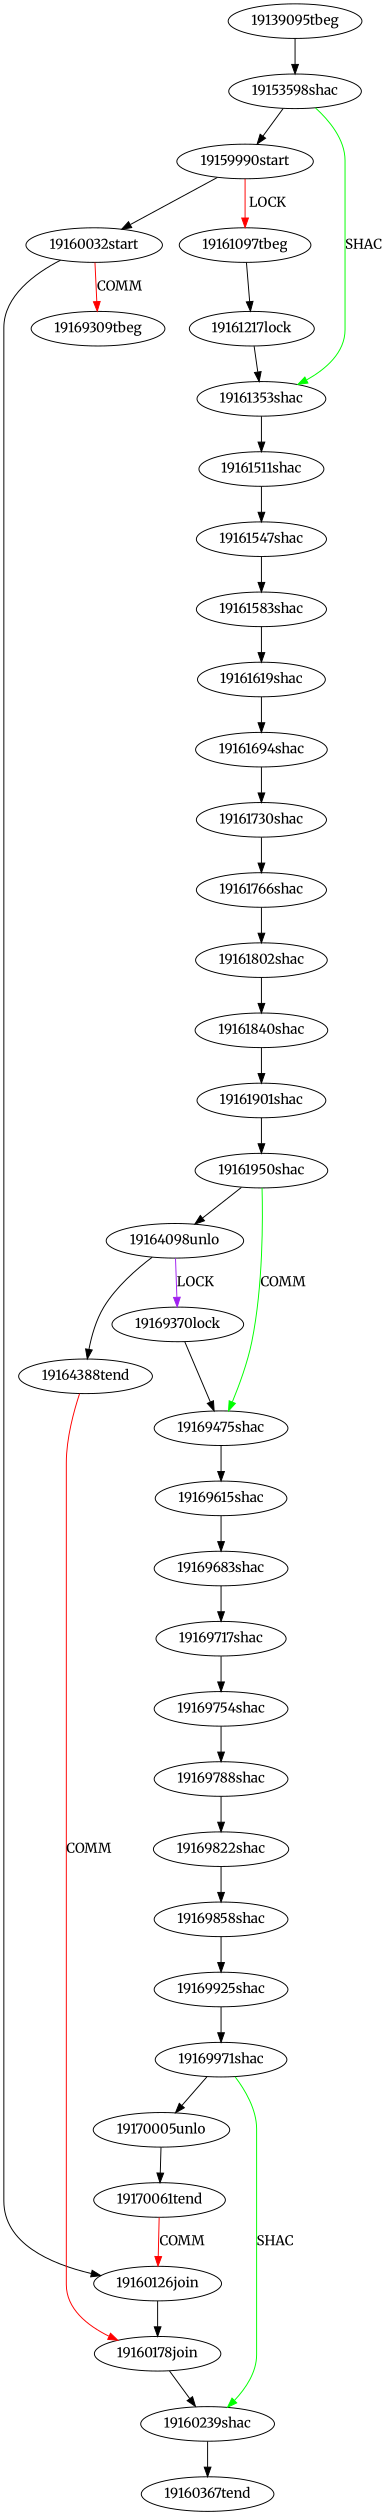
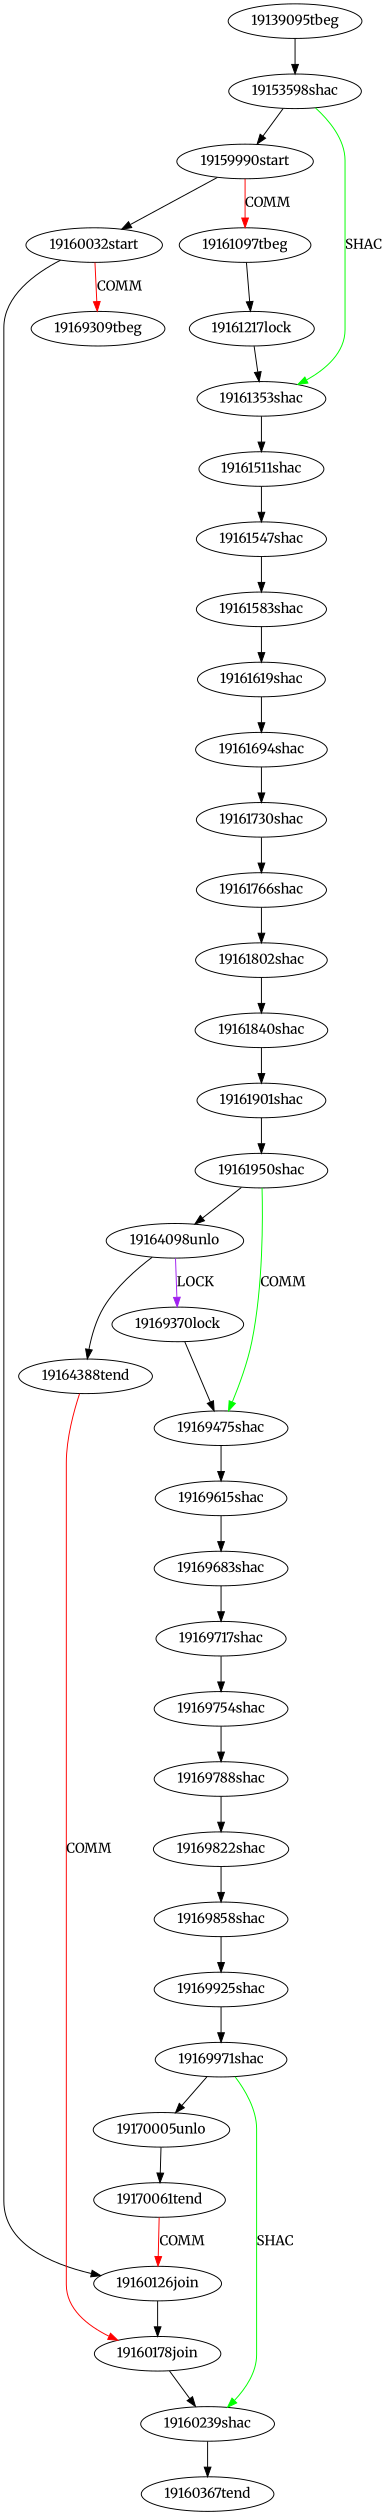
  digraph {
    fontname=Merriweather
    node [fontname=Merriweather]
    edge [color=black fontname=Merriweather]
    "19139095tbeg"
    "19153598shac"
    "19159990start"
    "19161353shac"
    "19160032start"
    "19161097tbeg"
    "19161511shac"
    "19169309tbeg"
    "19160126join"
    "19161217lock"
    "19160178join"
    "19169370lock"
    "19169475shac"
    "19161547shac"
    "19161583shac"
    "19161619shac"
    "19161694shac"
    "19161730shac"
    "19161766shac"
    "19161802shac"
    "19161840shac"
    "19161901shac"
    "19161950shac"
    "19164098unlo"
    "19164388tend"
    "19169615shac"
    "19160239shac"
    "19169683shac"
    "19169717shac"
    "19169754shac"
    "19169788shac"
    "19169822shac"
    "19169858shac"
    "19169925shac"
    "19169971shac"
    "19170005unlo"
    "19170061tend"
    "19160367tend"
    "19139095tbeg" -> "19153598shac"
    "19153598shac" -> "19159990start"
    "19153598shac" -> "19161353shac" [color=green label=SHAC]
    "19159990start" -> "19160032start"
-   "19159990start" -> "19161097tbeg" [color=red label=LOCK]
+   "19159990start" -> "19161097tbeg" [color=red label=COMM]
    "19161353shac" -> "19161511shac"
    "19160032start" -> "19169309tbeg" [color=red label=COMM]
    "19160032start" -> "19160126join"
    "19161097tbeg" -> "19161217lock"
    "19161511shac" -> "19161547shac"
    "19160126join" -> "19160178join"
    "19161217lock" -> "19161353shac"
    "19160178join" -> "19160239shac"
    "19169370lock" -> "19169475shac"
    "19169475shac" -> "19169615shac"
    "19161547shac" -> "19161583shac"
    "19161583shac" -> "19161619shac"
    "19161619shac" -> "19161694shac"
    "19161694shac" -> "19161730shac"
    "19161730shac" -> "19161766shac"
    "19161766shac" -> "19161802shac"
    "19161802shac" -> "19161840shac"
    "19161840shac" -> "19161901shac"
    "19161901shac" -> "19161950shac"
    "19161950shac" -> "19169475shac" [color=green label=COMM]
    "19161950shac" -> "19164098unlo"
    "19164098unlo" -> "19169370lock" [color=purple label=LOCK]
    "19164098unlo" -> "19164388tend"
    "19164388tend" -> "19160178join" [color=red label=COMM]
    "19169615shac" -> "19169683shac"
    "19160239shac" -> "19160367tend"
    "19169683shac" -> "19169717shac"
    "19169717shac" -> "19169754shac"
    "19169754shac" -> "19169788shac"
    "19169788shac" -> "19169822shac"
    "19169822shac" -> "19169858shac"
    "19169858shac" -> "19169925shac"
    "19169925shac" -> "19169971shac"
    "19169971shac" -> "19160239shac" [color=green label=SHAC]
    "19169971shac" -> "19170005unlo"
    "19170005unlo" -> "19170061tend"
    "19170061tend" -> "19160126join" [color=red label=COMM]
  }
